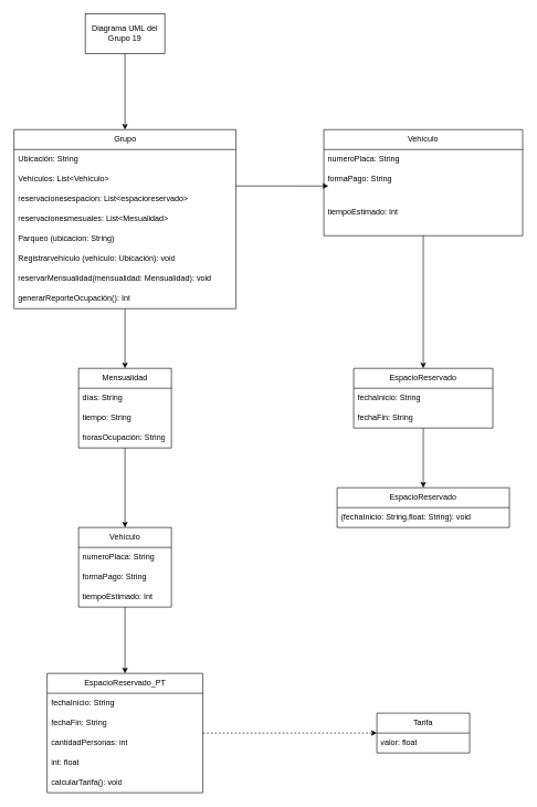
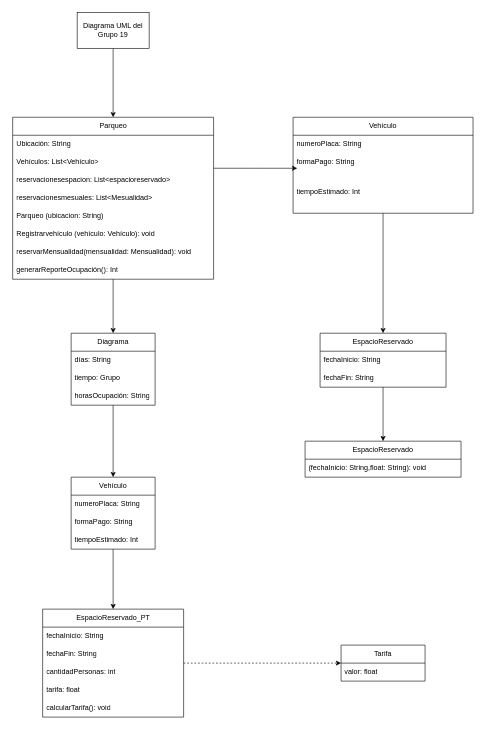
  <mxCell id="0" />
  <mxCell id="1" parent="0" />
  <mxCell id="2" style="edgeStyle=orthogonalEdgeStyle;rounded=0;orthogonalLoop=1;jettySize=auto;html=1;entryX=0.5;entryY=0;entryDx=0;entryDy=0;" edge="1" parent="1" source="3" target="25"><mxGeometry relative="1" as="geometry" /></mxCell>
- <mxCell id="3" value="Grupo" style="swimlane;fontStyle=0;childLayout=stackLayout;horizontal=1;startSize=30;horizontalStack=0;resizeParent=1;resizeParentMax=0;resizeLast=0;collapsible=1;marginBottom=0;whiteSpace=wrap;html=1;" parent="1" vertex="1"><mxGeometry x="20.5" y="195" width="335" height="270" as="geometry" /></mxCell>
+ <mxCell id="3" value="Parqueo" style="swimlane;fontStyle=0;childLayout=stackLayout;horizontal=1;startSize=30;horizontalStack=0;resizeParent=1;resizeParentMax=0;resizeLast=0;collapsible=1;marginBottom=0;whiteSpace=wrap;html=1;" parent="1" vertex="1"><mxGeometry x="20.5" y="195" width="335" height="270" as="geometry" /></mxCell>
  <mxCell id="4" value="Ubicación: String" style="text;strokeColor=none;fillColor=none;align=left;verticalAlign=middle;spacingLeft=4;spacingRight=4;overflow=hidden;points=[[0,0.5],[1,0.5]];portConstraint=eastwest;rotatable=0;whiteSpace=wrap;html=1;" parent="3" vertex="1"><mxGeometry y="30" width="335" height="30" as="geometry" /></mxCell>
  <mxCell id="5" value="Vehículos: List&amp;lt;Vehículo&amp;gt;" style="text;strokeColor=none;fillColor=none;align=left;verticalAlign=middle;spacingLeft=4;spacingRight=4;overflow=hidden;points=[[0,0.5],[1,0.5]];portConstraint=eastwest;rotatable=0;whiteSpace=wrap;html=1;" parent="3" vertex="1"><mxGeometry y="60" width="335" height="30" as="geometry" /></mxCell>
  <mxCell id="6" value="reservacionesespacion: List&amp;lt;espacioreservado&amp;gt;" style="text;strokeColor=none;fillColor=none;align=left;verticalAlign=middle;spacingLeft=4;spacingRight=4;overflow=hidden;points=[[0,0.5],[1,0.5]];portConstraint=eastwest;rotatable=0;whiteSpace=wrap;html=1;" parent="3" vertex="1"><mxGeometry y="90" width="335" height="30" as="geometry" /></mxCell>
  <mxCell id="7" value="reservacionesmesuales: List&amp;lt;Mesualidad&amp;gt;" style="text;strokeColor=none;fillColor=none;align=left;verticalAlign=middle;spacingLeft=4;spacingRight=4;overflow=hidden;points=[[0,0.5],[1,0.5]];portConstraint=eastwest;rotatable=0;whiteSpace=wrap;html=1;" parent="3" vertex="1"><mxGeometry y="120" width="335" height="30" as="geometry" /></mxCell>
  <mxCell id="8" value="Parqueo (ubicacion: String)" style="text;strokeColor=none;fillColor=none;align=left;verticalAlign=middle;spacingLeft=4;spacingRight=4;overflow=hidden;points=[[0,0.5],[1,0.5]];portConstraint=eastwest;rotatable=0;whiteSpace=wrap;html=1;" vertex="1" parent="3"><mxGeometry y="150" width="335" height="30" as="geometry" /></mxCell>
- <mxCell id="9" value="Registrarvehículo (vehículo: Ubicación): void" style="text;strokeColor=none;fillColor=none;align=left;verticalAlign=middle;spacingLeft=4;spacingRight=4;overflow=hidden;points=[[0,0.5],[1,0.5]];portConstraint=eastwest;rotatable=0;whiteSpace=wrap;html=1;" vertex="1" parent="3"><mxGeometry y="180" width="335" height="30" as="geometry" /></mxCell>
+ <mxCell id="9" value="Registrarvehículo (vehículo: Vehículo): void" style="text;strokeColor=none;fillColor=none;align=left;verticalAlign=middle;spacingLeft=4;spacingRight=4;overflow=hidden;points=[[0,0.5],[1,0.5]];portConstraint=eastwest;rotatable=0;whiteSpace=wrap;html=1;" vertex="1" parent="3"><mxGeometry y="180" width="335" height="30" as="geometry" /></mxCell>
  <mxCell id="10" value="reservarMensualidad(mensualidad: Mensualidad): void" style="text;strokeColor=none;fillColor=none;align=left;verticalAlign=middle;spacingLeft=4;spacingRight=4;overflow=hidden;points=[[0,0.5],[1,0.5]];portConstraint=eastwest;rotatable=0;whiteSpace=wrap;html=1;" vertex="1" parent="3"><mxGeometry y="210" width="335" height="30" as="geometry" /></mxCell>
  <mxCell id="11" value="generarReporteOcupación(): Int" style="text;strokeColor=none;fillColor=none;align=left;verticalAlign=middle;spacingLeft=4;spacingRight=4;overflow=hidden;points=[[0,0.5],[1,0.5]];portConstraint=eastwest;rotatable=0;whiteSpace=wrap;html=1;" vertex="1" parent="3"><mxGeometry y="240" width="335" height="30" as="geometry" /></mxCell>
  <mxCell id="12" style="edgeStyle=orthogonalEdgeStyle;rounded=0;orthogonalLoop=1;jettySize=auto;html=1;" parent="1" source="13" target="3" edge="1"><mxGeometry relative="1" as="geometry" /></mxCell>
  <mxCell id="13" value="Diagrama UML del Grupo 19" style="rounded=0;whiteSpace=wrap;html=1;" parent="1" vertex="1"><mxGeometry x="128" y="20" width="120" height="60" as="geometry" /></mxCell>
  <mxCell id="14" style="edgeStyle=orthogonalEdgeStyle;rounded=0;orthogonalLoop=1;jettySize=auto;html=1;" edge="1" parent="1" source="15" target="21"><mxGeometry relative="1" as="geometry" /></mxCell>
  <mxCell id="15" value="Vehículo" style="swimlane;fontStyle=0;childLayout=stackLayout;horizontal=1;startSize=30;horizontalStack=0;resizeParent=1;resizeParentMax=0;resizeLast=0;collapsible=1;marginBottom=0;whiteSpace=wrap;html=1;" parent="1" vertex="1"><mxGeometry x="488" y="195" width="300" height="160" as="geometry" /></mxCell>
  <mxCell id="16" value="numeroPlaca: String" style="text;strokeColor=none;fillColor=none;align=left;verticalAlign=middle;spacingLeft=4;spacingRight=4;overflow=hidden;points=[[0,0.5],[1,0.5]];portConstraint=eastwest;rotatable=0;whiteSpace=wrap;html=1;" parent="15" vertex="1"><mxGeometry y="30" width="300" height="30" as="geometry" /></mxCell>
  <mxCell id="17" value="formaPago: String" style="text;strokeColor=none;fillColor=none;align=left;verticalAlign=middle;spacingLeft=4;spacingRight=4;overflow=hidden;points=[[0,0.5],[1,0.5]];portConstraint=eastwest;rotatable=0;whiteSpace=wrap;html=1;" parent="15" vertex="1"><mxGeometry y="60" width="300" height="30" as="geometry" /></mxCell>
  <mxCell id="18" value="tiempoEstimado: Int" style="text;strokeColor=none;fillColor=none;align=left;verticalAlign=middle;spacingLeft=4;spacingRight=4;overflow=hidden;points=[[0,0.5],[1,0.5]];portConstraint=eastwest;rotatable=0;whiteSpace=wrap;html=1;" parent="15" vertex="1"><mxGeometry y="90" width="300" height="70" as="geometry" /></mxCell>
  <mxCell id="19" style="edgeStyle=orthogonalEdgeStyle;rounded=0;orthogonalLoop=1;jettySize=auto;html=1;entryX=0.023;entryY=-0.071;entryDx=0;entryDy=0;entryPerimeter=0;" edge="1" parent="1" source="5" target="18"><mxGeometry relative="1" as="geometry"><Array as="points"><mxPoint x="418" y="280" /><mxPoint x="418" y="280" /></Array></mxGeometry></mxCell>
  <mxCell id="20" style="edgeStyle=orthogonalEdgeStyle;rounded=0;orthogonalLoop=1;jettySize=auto;html=1;" edge="1" parent="1" source="21" target="34"><mxGeometry relative="1" as="geometry" /></mxCell>
  <mxCell id="21" value="EspacioReservado" style="swimlane;fontStyle=0;childLayout=stackLayout;horizontal=1;startSize=30;horizontalStack=0;resizeParent=1;resizeParentMax=0;resizeLast=0;collapsible=1;marginBottom=0;whiteSpace=wrap;html=1;" vertex="1" parent="1"><mxGeometry x="533" y="555" width="210" height="90" as="geometry" /></mxCell>
  <mxCell id="22" value="fechaInicio: String" style="text;strokeColor=none;fillColor=none;align=left;verticalAlign=middle;spacingLeft=4;spacingRight=4;overflow=hidden;points=[[0,0.5],[1,0.5]];portConstraint=eastwest;rotatable=0;whiteSpace=wrap;html=1;" vertex="1" parent="21"><mxGeometry y="30" width="210" height="30" as="geometry" /></mxCell>
  <mxCell id="23" value="fechaFin: String" style="text;strokeColor=none;fillColor=none;align=left;verticalAlign=middle;spacingLeft=4;spacingRight=4;overflow=hidden;points=[[0,0.5],[1,0.5]];portConstraint=eastwest;rotatable=0;whiteSpace=wrap;html=1;" vertex="1" parent="21"><mxGeometry y="60" width="210" height="30" as="geometry" /></mxCell>
  <mxCell id="24" style="edgeStyle=orthogonalEdgeStyle;rounded=0;orthogonalLoop=1;jettySize=auto;html=1;entryX=0.5;entryY=0;entryDx=0;entryDy=0;" edge="1" parent="1" source="25" target="30"><mxGeometry relative="1" as="geometry" /></mxCell>
- <mxCell id="25" value="Mensualidad" style="swimlane;fontStyle=0;childLayout=stackLayout;horizontal=1;startSize=30;horizontalStack=0;resizeParent=1;resizeParentMax=0;resizeLast=0;collapsible=1;marginBottom=0;whiteSpace=wrap;html=1;" vertex="1" parent="1"><mxGeometry x="118" y="555" width="140" height="120" as="geometry" /></mxCell>
+ <mxCell id="25" value="Diagrama" style="swimlane;fontStyle=0;childLayout=stackLayout;horizontal=1;startSize=30;horizontalStack=0;resizeParent=1;resizeParentMax=0;resizeLast=0;collapsible=1;marginBottom=0;whiteSpace=wrap;html=1;" vertex="1" parent="1"><mxGeometry x="118" y="555" width="140" height="120" as="geometry" /></mxCell>
  <mxCell id="26" value="días: String" style="text;strokeColor=none;fillColor=none;align=left;verticalAlign=middle;spacingLeft=4;spacingRight=4;overflow=hidden;points=[[0,0.5],[1,0.5]];portConstraint=eastwest;rotatable=0;whiteSpace=wrap;html=1;" vertex="1" parent="25"><mxGeometry y="30" width="140" height="30" as="geometry" /></mxCell>
- <mxCell id="27" value="tiempo: String" style="text;strokeColor=none;fillColor=none;align=left;verticalAlign=middle;spacingLeft=4;spacingRight=4;overflow=hidden;points=[[0,0.5],[1,0.5]];portConstraint=eastwest;rotatable=0;whiteSpace=wrap;html=1;" vertex="1" parent="25"><mxGeometry y="60" width="140" height="30" as="geometry" /></mxCell>
+ <mxCell id="27" value="tiempo: Grupo" style="text;strokeColor=none;fillColor=none;align=left;verticalAlign=middle;spacingLeft=4;spacingRight=4;overflow=hidden;points=[[0,0.5],[1,0.5]];portConstraint=eastwest;rotatable=0;whiteSpace=wrap;html=1;" vertex="1" parent="25"><mxGeometry y="60" width="140" height="30" as="geometry" /></mxCell>
  <mxCell id="28" value="horasOcupación: String" style="text;strokeColor=none;fillColor=none;align=left;verticalAlign=middle;spacingLeft=4;spacingRight=4;overflow=hidden;points=[[0,0.5],[1,0.5]];portConstraint=eastwest;rotatable=0;whiteSpace=wrap;html=1;" vertex="1" parent="25"><mxGeometry y="90" width="140" height="30" as="geometry" /></mxCell>
  <mxCell id="29" style="edgeStyle=orthogonalEdgeStyle;rounded=0;orthogonalLoop=1;jettySize=auto;html=1;" edge="1" parent="1" source="30" target="37"><mxGeometry relative="1" as="geometry" /></mxCell>
  <mxCell id="30" value="Vehículo" style="swimlane;fontStyle=0;childLayout=stackLayout;horizontal=1;startSize=30;horizontalStack=0;resizeParent=1;resizeParentMax=0;resizeLast=0;collapsible=1;marginBottom=0;whiteSpace=wrap;html=1;" vertex="1" parent="1"><mxGeometry x="118" y="795" width="140" height="120" as="geometry" /></mxCell>
  <mxCell id="31" value="numeroPlaca: String" style="text;strokeColor=none;fillColor=none;align=left;verticalAlign=middle;spacingLeft=4;spacingRight=4;overflow=hidden;points=[[0,0.5],[1,0.5]];portConstraint=eastwest;rotatable=0;whiteSpace=wrap;html=1;" vertex="1" parent="30"><mxGeometry y="30" width="140" height="30" as="geometry" /></mxCell>
  <mxCell id="32" value="formaPago: String" style="text;strokeColor=none;fillColor=none;align=left;verticalAlign=middle;spacingLeft=4;spacingRight=4;overflow=hidden;points=[[0,0.5],[1,0.5]];portConstraint=eastwest;rotatable=0;whiteSpace=wrap;html=1;" vertex="1" parent="30"><mxGeometry y="60" width="140" height="30" as="geometry" /></mxCell>
  <mxCell id="33" value="tiempoEstimado: Int" style="text;strokeColor=none;fillColor=none;align=left;verticalAlign=middle;spacingLeft=4;spacingRight=4;overflow=hidden;points=[[0,0.5],[1,0.5]];portConstraint=eastwest;rotatable=0;whiteSpace=wrap;html=1;" vertex="1" parent="30"><mxGeometry y="90" width="140" height="30" as="geometry" /></mxCell>
  <mxCell id="34" value="EspacioReservado" style="swimlane;fontStyle=0;childLayout=stackLayout;horizontal=1;startSize=30;horizontalStack=0;resizeParent=1;resizeParentMax=0;resizeLast=0;collapsible=1;marginBottom=0;whiteSpace=wrap;html=1;" vertex="1" parent="1"><mxGeometry x="508" y="735" width="260" height="60" as="geometry" /></mxCell>
  <mxCell id="35" value="(fechaInicio: String,float: String): void" style="text;strokeColor=none;fillColor=none;align=left;verticalAlign=middle;spacingLeft=4;spacingRight=4;overflow=hidden;points=[[0,0.5],[1,0.5]];portConstraint=eastwest;rotatable=0;whiteSpace=wrap;html=1;" vertex="1" parent="34"><mxGeometry y="30" width="260" height="30" as="geometry" /></mxCell>
  <mxCell id="36" style="edgeStyle=orthogonalEdgeStyle;rounded=0;orthogonalLoop=1;jettySize=auto;html=1;dashed=1;" edge="1" parent="1" source="37" target="44"><mxGeometry relative="1" as="geometry"><Array as="points"><mxPoint x="498" y="1105" /><mxPoint x="498" y="1105" /></Array></mxGeometry></mxCell>
  <mxCell id="37" value="EspacioReservado_PT" style="swimlane;fontStyle=0;childLayout=stackLayout;horizontal=1;startSize=30;horizontalStack=0;resizeParent=1;resizeParentMax=0;resizeLast=0;collapsible=1;marginBottom=0;whiteSpace=wrap;html=1;" vertex="1" parent="1"><mxGeometry x="70.5" y="1015" width="235" height="180" as="geometry" /></mxCell>
  <mxCell id="38" value="fechaInicio: String" style="text;strokeColor=none;fillColor=none;align=left;verticalAlign=middle;spacingLeft=4;spacingRight=4;overflow=hidden;points=[[0,0.5],[1,0.5]];portConstraint=eastwest;rotatable=0;whiteSpace=wrap;html=1;" vertex="1" parent="37"><mxGeometry y="30" width="235" height="30" as="geometry" /></mxCell>
  <mxCell id="39" value="fechaFin: String" style="text;strokeColor=none;fillColor=none;align=left;verticalAlign=middle;spacingLeft=4;spacingRight=4;overflow=hidden;points=[[0,0.5],[1,0.5]];portConstraint=eastwest;rotatable=0;whiteSpace=wrap;html=1;" vertex="1" parent="37"><mxGeometry y="60" width="235" height="30" as="geometry" /></mxCell>
  <mxCell id="40" value="cantidadPersonas: int" style="text;strokeColor=none;fillColor=none;align=left;verticalAlign=middle;spacingLeft=4;spacingRight=4;overflow=hidden;points=[[0,0.5],[1,0.5]];portConstraint=eastwest;rotatable=0;whiteSpace=wrap;html=1;" vertex="1" parent="37"><mxGeometry y="90" width="235" height="30" as="geometry" /></mxCell>
- <mxCell id="41" value="int: float" style="text;strokeColor=none;fillColor=none;align=left;verticalAlign=middle;spacingLeft=4;spacingRight=4;overflow=hidden;points=[[0,0.5],[1,0.5]];portConstraint=eastwest;rotatable=0;whiteSpace=wrap;html=1;" vertex="1" parent="37"><mxGeometry y="120" width="235" height="30" as="geometry" /></mxCell>
+ <mxCell id="41" value="tarifa: float" style="text;strokeColor=none;fillColor=none;align=left;verticalAlign=middle;spacingLeft=4;spacingRight=4;overflow=hidden;points=[[0,0.5],[1,0.5]];portConstraint=eastwest;rotatable=0;whiteSpace=wrap;html=1;" vertex="1" parent="37"><mxGeometry y="120" width="235" height="30" as="geometry" /></mxCell>
  <mxCell id="42" value="calcularTarifa(): void" style="text;strokeColor=none;fillColor=none;align=left;verticalAlign=middle;spacingLeft=4;spacingRight=4;overflow=hidden;points=[[0,0.5],[1,0.5]];portConstraint=eastwest;rotatable=0;whiteSpace=wrap;html=1;" vertex="1" parent="37"><mxGeometry y="150" width="235" height="30" as="geometry" /></mxCell>
  <mxCell id="43" value="Tarifa" style="swimlane;fontStyle=0;childLayout=stackLayout;horizontal=1;startSize=30;horizontalStack=0;resizeParent=1;resizeParentMax=0;resizeLast=0;collapsible=1;marginBottom=0;whiteSpace=wrap;html=1;" vertex="1" parent="1"><mxGeometry x="568" y="1075" width="140" height="60" as="geometry" /></mxCell>
  <mxCell id="44" value="valor: float" style="text;strokeColor=none;fillColor=none;align=left;verticalAlign=middle;spacingLeft=4;spacingRight=4;overflow=hidden;points=[[0,0.5],[1,0.5]];portConstraint=eastwest;rotatable=0;whiteSpace=wrap;html=1;" vertex="1" parent="43"><mxGeometry y="30" width="140" height="30" as="geometry" /></mxCell>
